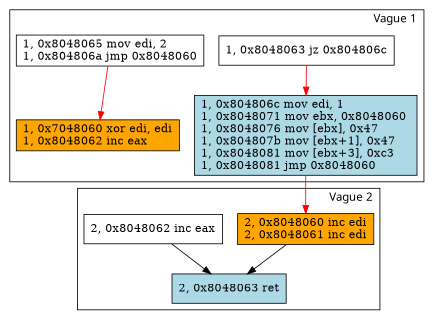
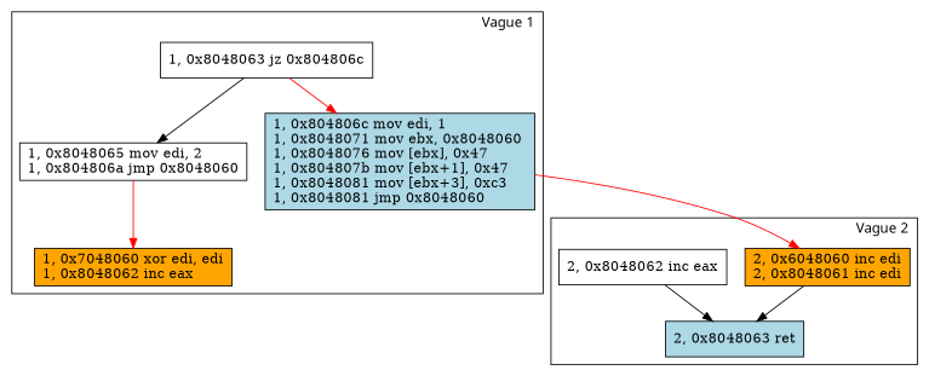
  digraph {
    fontname=cmr10
    labeljust=r
    node [fillcolor=white labeljust=r shape=box style=filled]
    edge [color=black]
    n1 [fillcolor=orange label="1, 0x7048060 xor edi, edi\l1, 0x8048062 inc eax\l"]
    n2 [label="1, 0x8048063 jz 0x804806c\l"]
    n3 [label="1, 0x8048065 mov edi, 2\l1, 0x804806a jmp 0x8048060\l"]
    n4 [fillcolor=lightblue label="1, 0x804806c mov edi, 1 \l1, 0x8048071 mov ebx, 0x8048060 \l1, 0x8048076 mov [ebx], 0x47 \l1, 0x804807b mov [ebx+1], 0x47 \l1, 0x8048081 mov [ebx+3], 0xc3 \l1, 0x8048081 jmp 0x8048060\l"]
-   n5 [fillcolor=orange label="2, 0x8048060 inc edi\l2, 0x8048061 inc edi\l"]
+   n5 [fillcolor=orange label="2, 0x6048060 inc edi\l2, 0x8048061 inc edi\l"]
    n6 [label="2, 0x8048062 inc eax\l"]
    n7 [fillcolor=lightblue label="2, 0x8048063 ret\l"]
    subgraph cluster_1 {
      label="Vague 1"
      n1
      n2
      n3
      n4
    }
    subgraph cluster_2 {
      label="Vague 2"
      n5
      n6
      n7
    }
+   n2 -> n3
    n2 -> n4 [color=red]
    n3 -> n1 [color=red]
    n4 -> n5 [color=red]
    n5 -> n7
    n6 -> n7
  }
